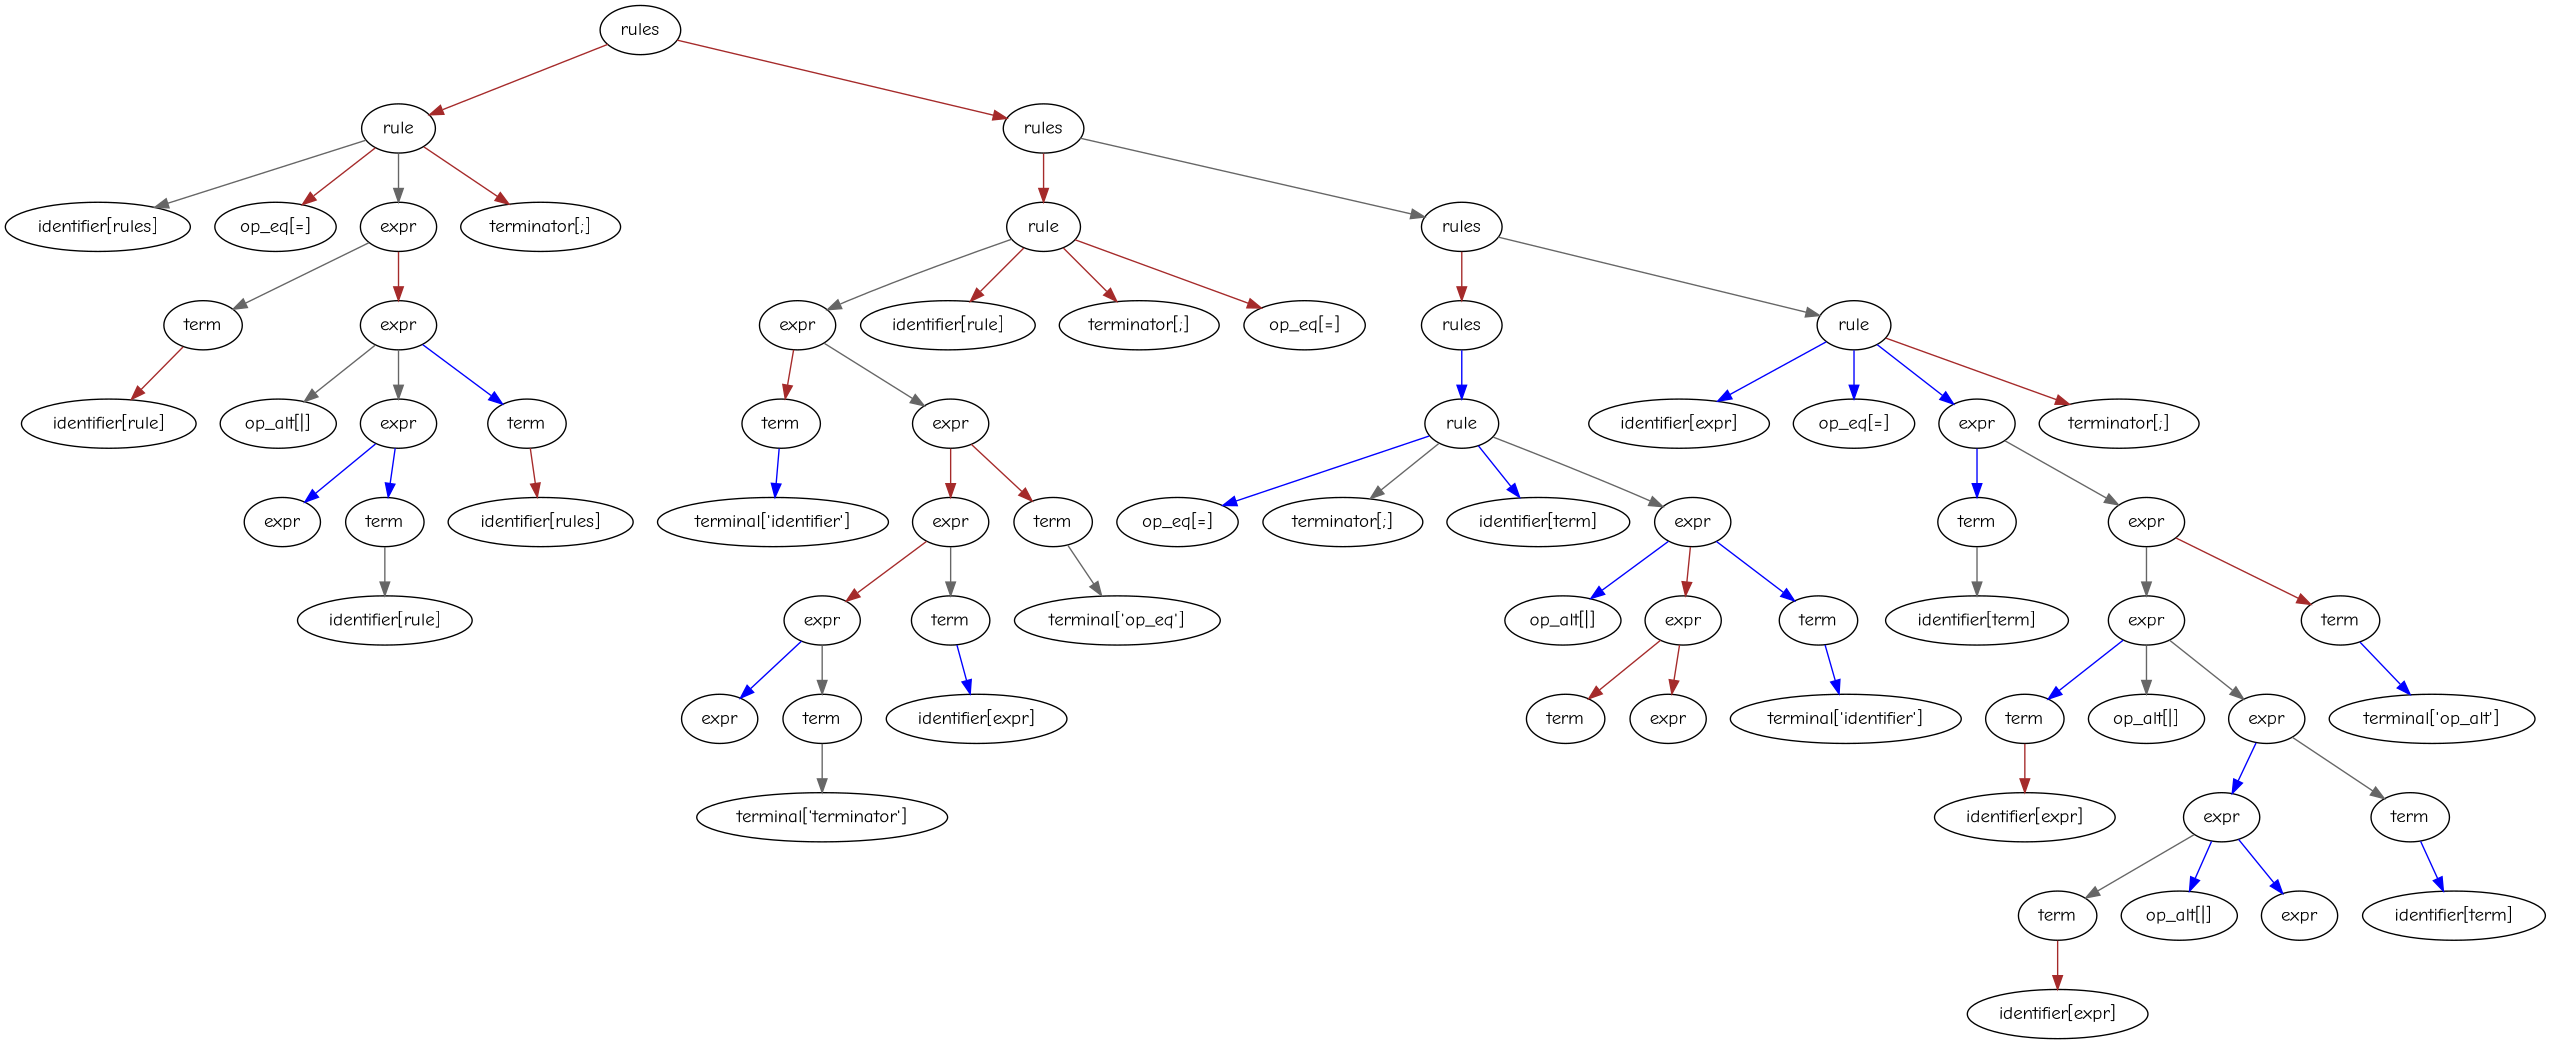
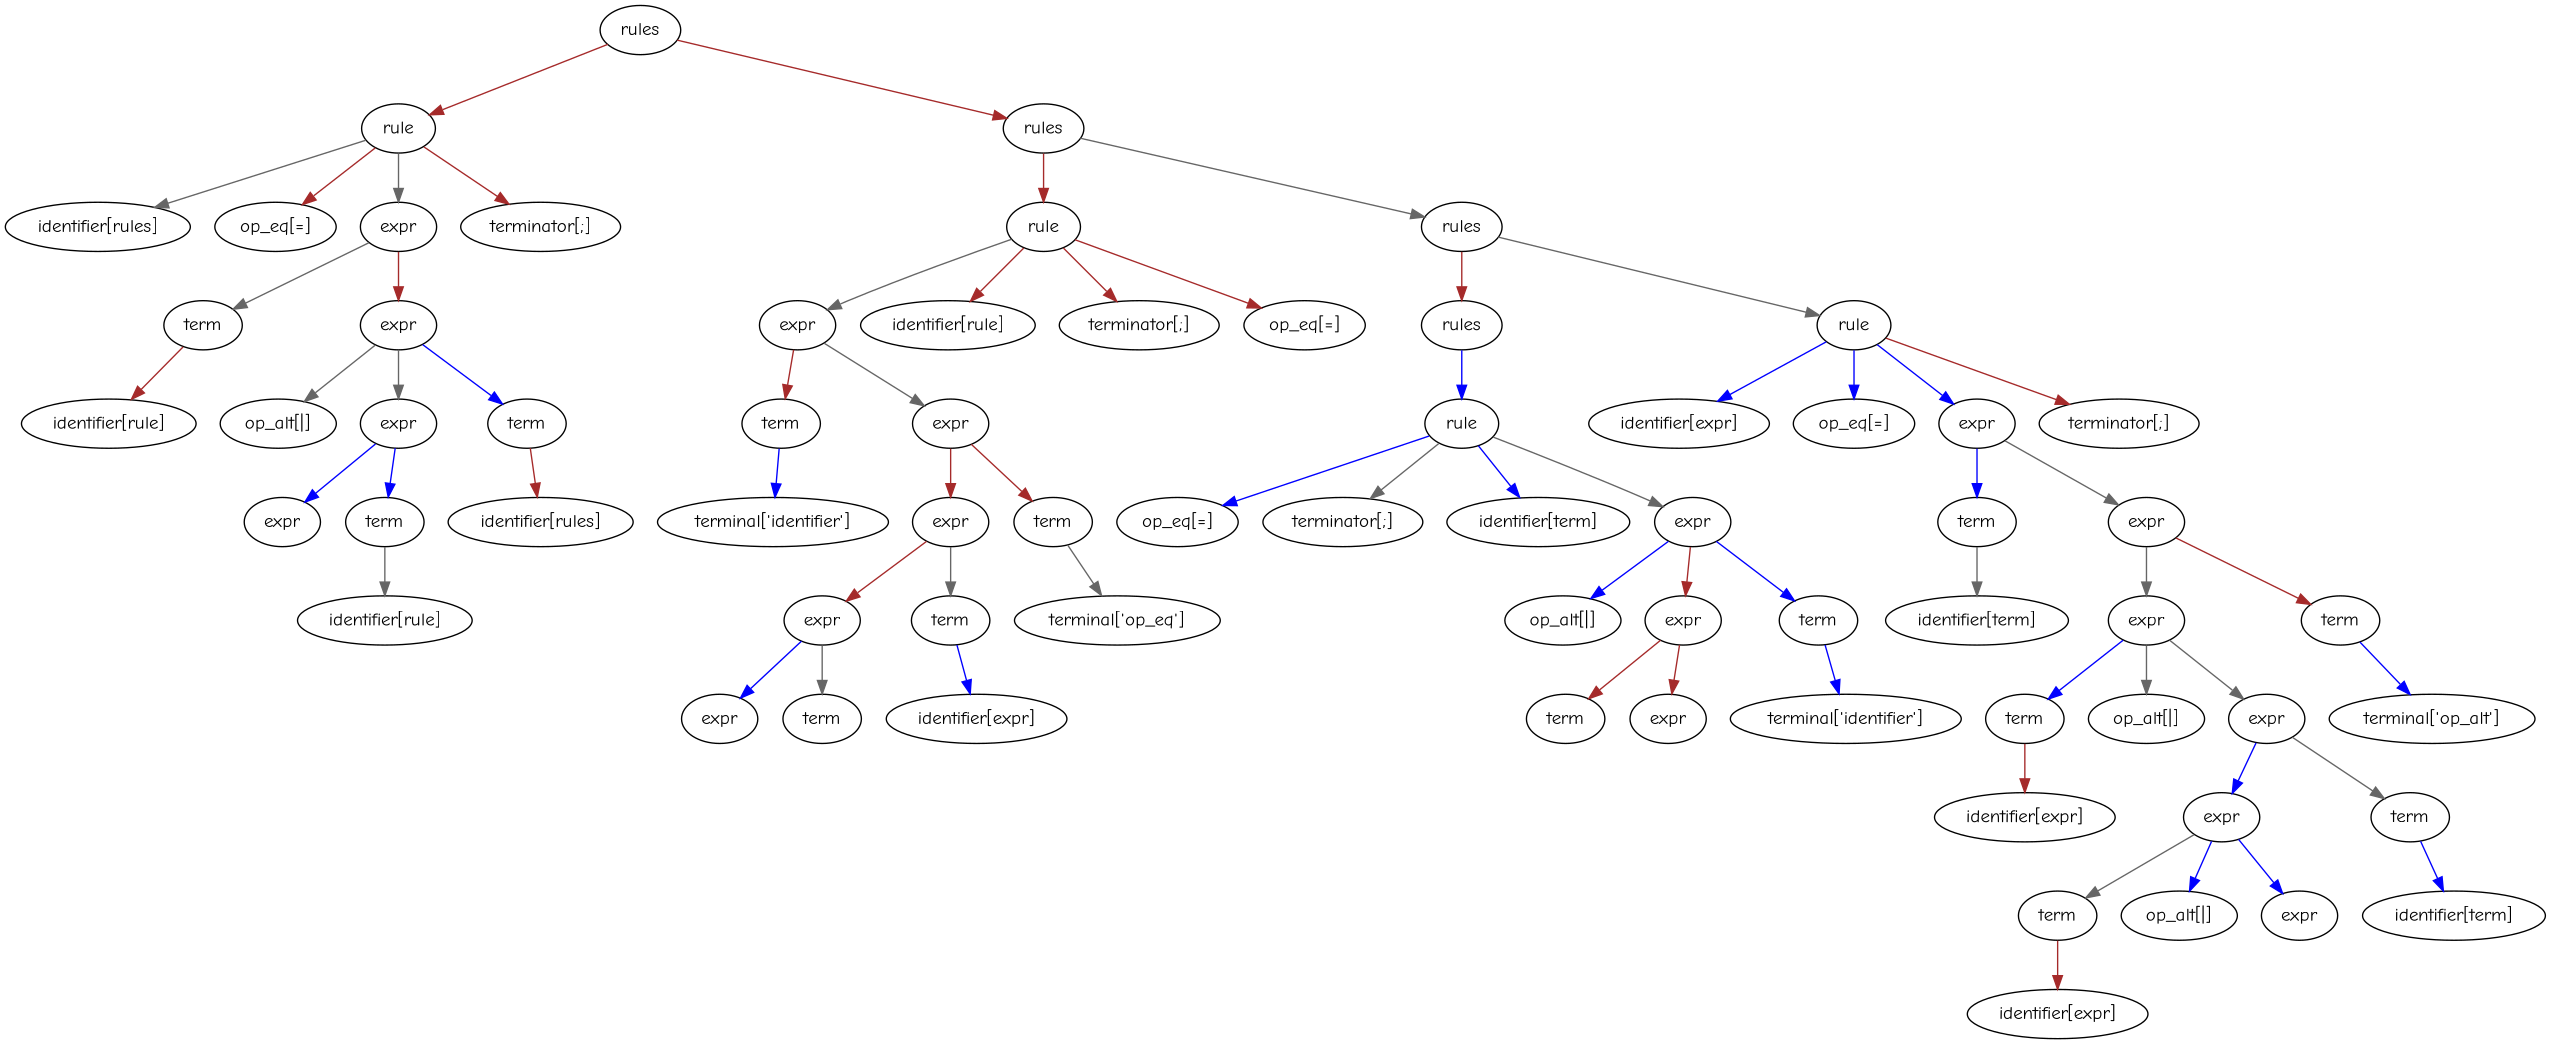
  digraph {
    fontname="Comic Neue"
    ordering=out
    node [fontname="Comic Neue"]
    edge [color=brown fontname="Comic Neue"]
    n1 [label=term]
    n2 [label="identifier[rule]"]
    n3 [label=rules]
    n4 [label=rule]
    n5 [label=rules]
    n6 [label="identifier[rules]"]
    n7 [label="op_eq[=]"]
    n8 [label=expr]
    n9 [label="terminator[;]"]
    n10 [label=rule]
    n11 [label=rules]
    n12 [label=term]
    n13 [label="identifier[expr]"]
    n14 [label=expr]
    n15 [label=term]
    n16 [label=expr]
    n17 [label="terminal['identifier']"]
    n18 [label=expr]
    n19 [label=term]
    n20 [label=expr]
    n21 [label=term]
    n22 [label="terminal['op_eq']"]
    n23 [label=term]
    n24 [label=expr]
    n25 [label=term]
    n26 [label="op_alt[|]"]
    n27 [label=expr]
    n28 [label="identifier[expr]"]
    n29 [label=term]
    n30 [label="identifier[term]"]
    n31 [label=expr]
    n32 [label=term]
-   n33 [label="terminal['terminator']"]
    n34 [label="identifier[expr]"]
    n35 [label=expr]
    n36 [label="op_alt[|]"]
    n37 [label=expr]
    n38 [label=term]
    n39 [label=expr]
    n40 [label="identifier[rule]"]
    n41 [label="terminator[;]"]
    n42 [label="op_eq[=]"]
    n43 [label=expr]
    n44 [label="op_alt[|]"]
    n45 [label=expr]
    n46 [label=term]
    n47 [label=term]
    n48 [label="terminal['op_alt']"]
    n49 [label=rules]
    n50 [label=rule]
    n51 [label="op_eq[=]"]
    n52 [label="terminator[;]"]
    n53 [label="identifier[term]"]
    n54 [label=expr]
    n55 [label=term]
    n56 [label="identifier[rule]"]
    n57 [label="identifier[rules]"]
    n58 [label=expr]
    n59 [label="op_alt[|]"]
    n60 [label="identifier[term]"]
    n61 [label="identifier[expr]"]
    n62 [label=expr]
    n63 [label=expr]
    n64 [label="op_eq[=]"]
    n65 [label=rule]
    n66 [label=expr]
    n67 [label="terminator[;]"]
    n68 [label=term]
    n69 [label="terminal['identifier']"]
    n1 -> n2
    n3 -> n4
    n3 -> n5
    n4 -> n6 [color=gray40]
    n4 -> n7
    n4 -> n8 [color=gray40]
    n4 -> n9
    n5 -> n10
    n5 -> n11 [color=gray40]
    n8 -> n1 [color=gray40]
    n8 -> n43
    n10 -> n14 [color=gray40]
    n10 -> n40
    n10 -> n41
    n10 -> n42
    n11 -> n49
    n11 -> n65 [color=gray40]
    n12 -> n13
    n14 -> n15
    n14 -> n16 [color=gray40]
    n15 -> n17 [color=blue]
    n16 -> n18
    n16 -> n19
    n18 -> n20
    n18 -> n21 [color=gray40]
    n19 -> n22 [color=gray40]
    n20 -> n31 [color=blue]
    n20 -> n32 [color=gray40]
    n21 -> n34 [color=blue]
    n24 -> n25 [color=gray40]
    n24 -> n26 [color=blue]
    n24 -> n27 [color=blue]
    n25 -> n28
    n29 -> n30 [color=gray40]
-   n32 -> n33 [color=gray40]
    n35 -> n12 [color=blue]
    n35 -> n36 [color=gray40]
    n35 -> n37 [color=gray40]
    n37 -> n24 [color=blue]
    n37 -> n38 [color=gray40]
    n38 -> n60 [color=blue]
    n43 -> n44 [color=gray40]
    n43 -> n45 [color=gray40]
    n43 -> n46 [color=blue]
    n45 -> n39 [color=blue]
    n45 -> n55 [color=blue]
    n46 -> n57
    n47 -> n48 [color=blue]
    n49 -> n50 [color=blue]
    n50 -> n51 [color=blue]
    n50 -> n52 [color=gray40]
    n50 -> n53 [color=blue]
    n50 -> n54 [color=gray40]
    n54 -> n59 [color=blue]
    n54 -> n63
    n54 -> n68 [color=blue]
    n55 -> n56 [color=gray40]
    n62 -> n35 [color=gray40]
    n62 -> n47
    n63 -> n23
    n63 -> n58
    n65 -> n61 [color=blue]
    n65 -> n64 [color=blue]
    n65 -> n66 [color=blue]
    n65 -> n67
    n66 -> n29 [color=blue]
    n66 -> n62 [color=gray40]
    n68 -> n69 [color=blue]
  }
